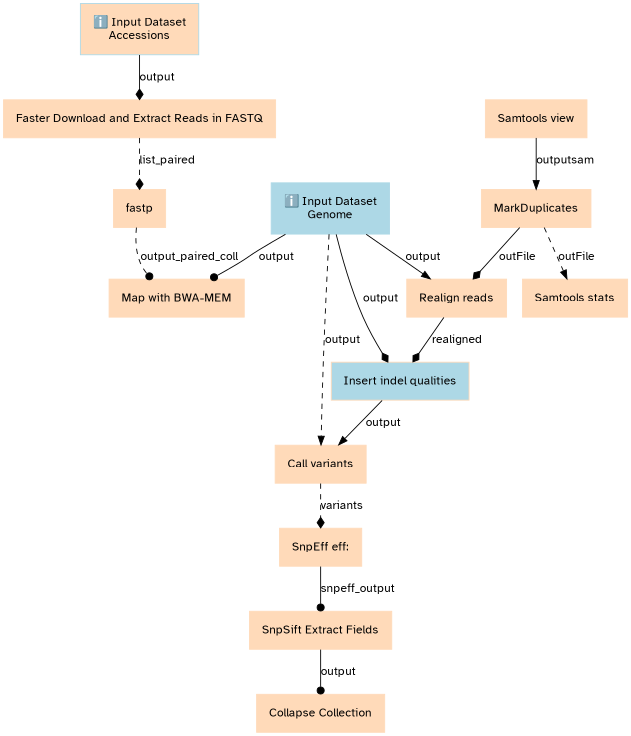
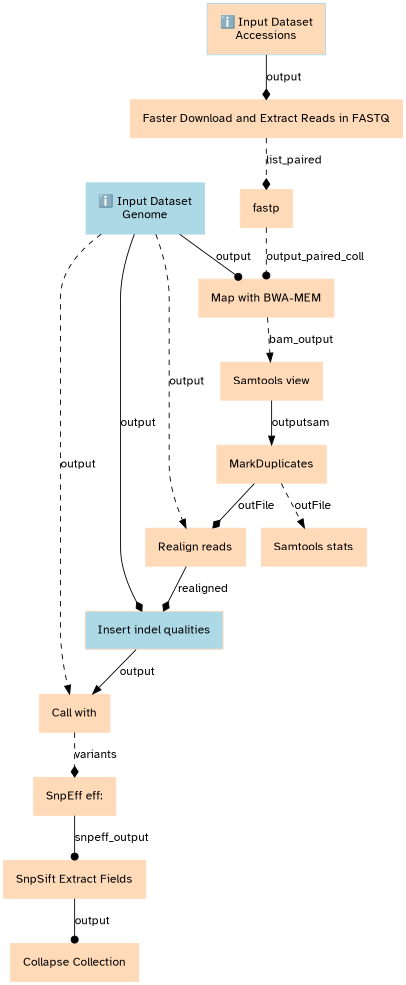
  digraph {
    node [color=peachpuff fontname="Atkinson Hyperlegible" margin="0.2,0.2" shape=box style=filled]
    edge [arrowhead=diamond fontname="Atkinson Hyperlegible" style=solid]
    n1 [color=lightblue fillcolor=peachpuff label="ℹ️ Input Dataset\nAccessions"]
    n2 [label="Faster Download and Extract Reads in FASTQ"]
    n3 [label=fastp]
    n4 [color=lightblue label="ℹ️ Input Dataset\nGenome"]
    n5 [label="Map with BWA-MEM"]
    n6 [label="Realign reads"]
    n7 [fillcolor=lightblue label="Insert indel qualities"]
-   n8 [label="Call variants"]
+   n8 [label="Call with"]
    n9 [label="Samtools view"]
    n10 [label="SnpEff eff:"]
    n11 [label=MarkDuplicates]
    n12 [label="Samtools stats"]
    n13 [label="SnpSift Extract Fields"]
    n14 [label="Collapse Collection"]
    n1 -> n2 [label=output]
    n2 -> n3 [label=list_paired style=dashed]
    n3 -> n5 [arrowhead=dot label=output_paired_coll style=dashed]
    n4 -> n5 [arrowhead=dot label=output]
-   n4 -> n6 [arrowhead=normal label=output]
+   n4 -> n6 [arrowhead=normal label=output style=dashed]
    n4 -> n7 [label=output]
    n4 -> n8 [arrowhead=normal label=output style=dashed]
+   n5 -> n9 [arrowhead=normal label=bam_output style=dashed]
    n6 -> n7 [label=realigned]
    n7 -> n8 [arrowhead=normal label=output]
    n8 -> n10 [label=variants style=dashed]
    n9 -> n11 [arrowhead=normal label=outputsam]
    n10 -> n13 [arrowhead=dot label=snpeff_output]
    n11 -> n6 [label=outFile]
    n11 -> n12 [arrowhead=normal label=outFile style=dashed]
    n13 -> n14 [arrowhead=dot label=output]
  }
